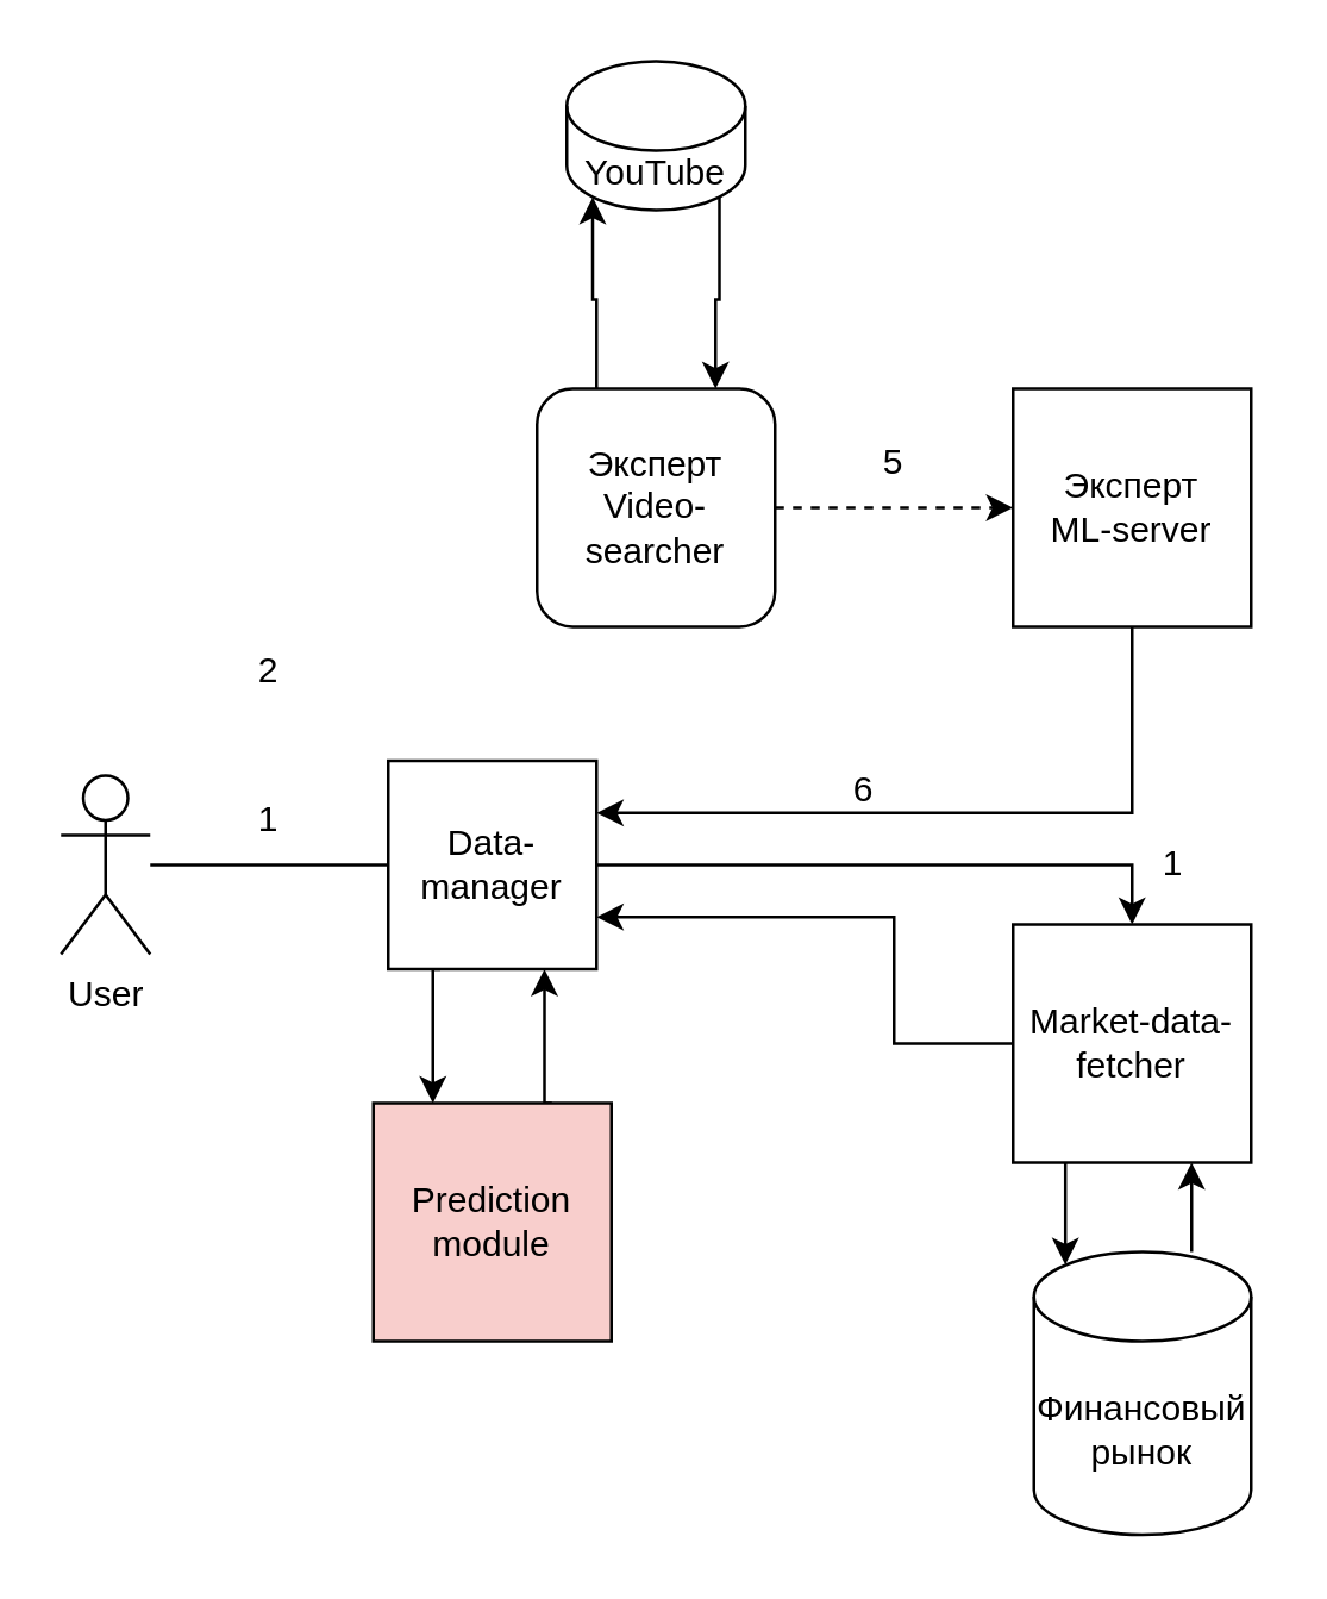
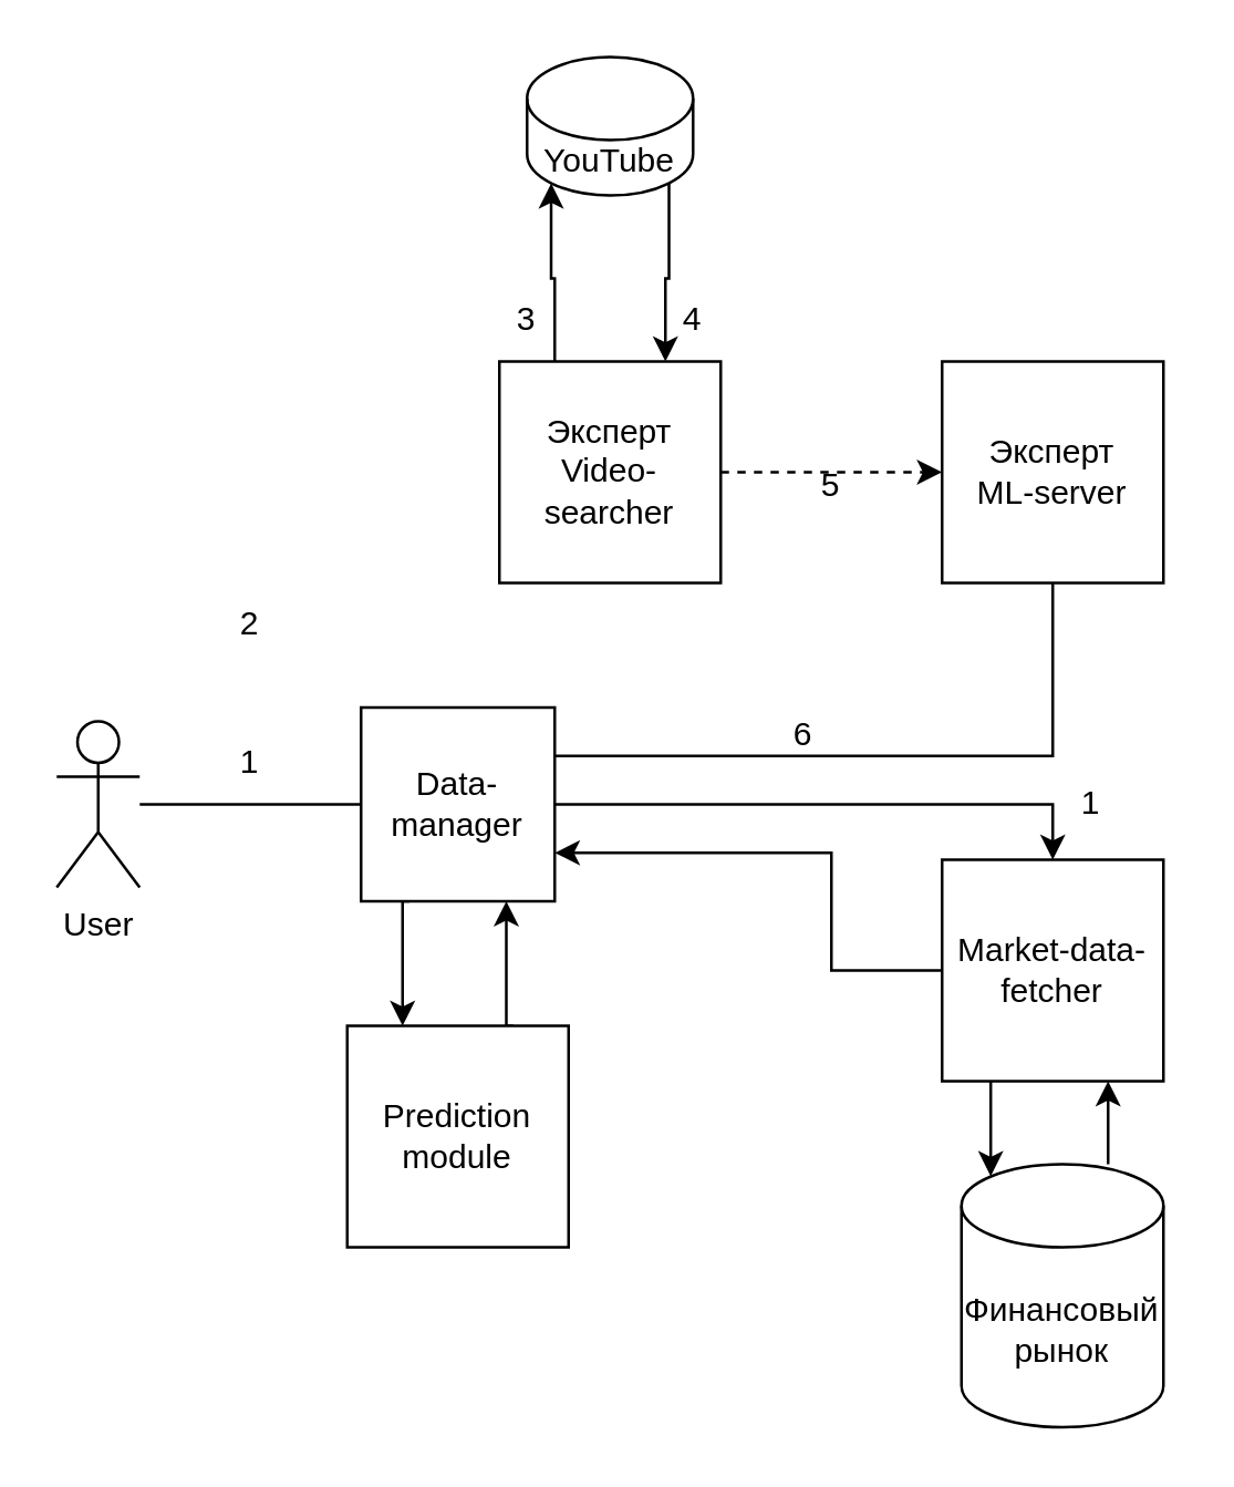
  <mxCell id="0" />
  <mxCell id="1" parent="0" />
  <mxCell id="2" style="edgeStyle=orthogonalEdgeStyle;rounded=0;orthogonalLoop=1;jettySize=auto;html=1;exitX=0.855;exitY=1;exitDx=0;exitDy=-4.35;exitPerimeter=0;entryX=0.75;entryY=0;entryDx=0;entryDy=0;" edge="1" parent="1" source="3" target="16"><mxGeometry relative="1" as="geometry" /></mxCell>
  <mxCell id="3" value="YouTube" style="shape=cylinder3;whiteSpace=wrap;html=1;boundedLbl=1;backgroundOutline=1;size=15;" vertex="1" parent="1"><mxGeometry x="190" y="20" width="60" height="50" as="geometry" /></mxCell>
  <mxCell id="4" style="edgeStyle=orthogonalEdgeStyle;rounded=0;orthogonalLoop=1;jettySize=auto;html=1;entryX=0.75;entryY=1;entryDx=0;entryDy=0;" edge="1" parent="1" source="5" target="8"><mxGeometry relative="1" as="geometry"><Array as="points"><mxPoint x="400" y="410" /><mxPoint x="400" y="410" /></Array></mxGeometry></mxCell>
  <mxCell id="5" value="Финансовый рынок" style="shape=cylinder3;whiteSpace=wrap;html=1;boundedLbl=1;backgroundOutline=1;size=15;" vertex="1" parent="1"><mxGeometry x="347" y="420" width="73" height="95" as="geometry" /></mxCell>
  <mxCell id="6" style="edgeStyle=orthogonalEdgeStyle;rounded=0;orthogonalLoop=1;jettySize=auto;html=1;entryX=0.145;entryY=0;entryDx=0;entryDy=4.35;entryPerimeter=0;" edge="1" parent="1" source="8" target="5"><mxGeometry relative="1" as="geometry"><Array as="points"><mxPoint x="350" y="390" /><mxPoint x="350" y="390" /></Array></mxGeometry></mxCell>
  <mxCell id="7" style="edgeStyle=orthogonalEdgeStyle;rounded=0;orthogonalLoop=1;jettySize=auto;html=1;entryX=1;entryY=0.75;entryDx=0;entryDy=0;" edge="1" parent="1" source="8" target="13"><mxGeometry relative="1" as="geometry"><Array as="points"><mxPoint x="300" y="350" /><mxPoint x="300" y="308" /></Array></mxGeometry></mxCell>
  <mxCell id="8" value="Market-data-fetcher" style="whiteSpace=wrap;html=1;aspect=fixed;" vertex="1" parent="1"><mxGeometry x="340" y="310" width="80" height="80" as="geometry" /></mxCell>
  <mxCell id="9" style="edgeStyle=orthogonalEdgeStyle;rounded=0;orthogonalLoop=1;jettySize=auto;html=1;entryX=0;entryY=0.5;entryDx=0;entryDy=0;endArrow=none;" edge="1" parent="1" source="10" target="13"><mxGeometry relative="1" as="geometry" /></mxCell>
  <mxCell id="10" value="User" style="shape=umlActor;verticalLabelPosition=bottom;verticalAlign=top;html=1;outlineConnect=0;" vertex="1" parent="1"><mxGeometry x="20" y="260" width="30" height="60" as="geometry" /></mxCell>
  <mxCell id="11" style="edgeStyle=orthogonalEdgeStyle;rounded=0;orthogonalLoop=1;jettySize=auto;html=1;entryX=0.5;entryY=0;entryDx=0;entryDy=0;" edge="1" parent="1" source="13" target="8"><mxGeometry relative="1" as="geometry" /></mxCell>
  <mxCell id="12" style="edgeStyle=orthogonalEdgeStyle;rounded=0;orthogonalLoop=1;jettySize=auto;html=1;entryX=0.25;entryY=0;entryDx=0;entryDy=0;exitX=0.25;exitY=1;exitDx=0;exitDy=0;" edge="1" parent="1" source="13" target="20"><mxGeometry relative="1" as="geometry"><Array as="points"><mxPoint x="145" y="325" /></Array></mxGeometry></mxCell>
  <mxCell id="13" value="Data-manager" style="whiteSpace=wrap;html=1;aspect=fixed;" vertex="1" parent="1"><mxGeometry x="130" y="255" width="70" height="70" as="geometry" /></mxCell>
  <mxCell id="14" style="edgeStyle=orthogonalEdgeStyle;rounded=0;orthogonalLoop=1;jettySize=auto;html=1;entryX=0.145;entryY=1;entryDx=0;entryDy=-4.35;entryPerimeter=0;exitX=0.25;exitY=0;exitDx=0;exitDy=0;" edge="1" parent="1" source="16" target="3"><mxGeometry relative="1" as="geometry" /></mxCell>
  <mxCell id="15" style="edgeStyle=orthogonalEdgeStyle;rounded=0;orthogonalLoop=1;jettySize=auto;html=1;entryX=0;entryY=0.5;entryDx=0;entryDy=0;dashed=1;" edge="1" parent="1" source="16" target="18"><mxGeometry relative="1" as="geometry" /></mxCell>
- <mxCell id="16" value="Эксперт&lt;br&gt;Video-searcher" style="whiteSpace=wrap;html=1;aspect=fixed;rounded=1;" vertex="1" parent="1"><mxGeometry x="180" y="130" width="80" height="80" as="geometry" /></mxCell>
- <mxCell id="17" style="edgeStyle=orthogonalEdgeStyle;rounded=0;orthogonalLoop=1;jettySize=auto;html=1;entryX=1;entryY=0.25;entryDx=0;entryDy=0;" edge="1" parent="1" source="18" target="13"><mxGeometry relative="1" as="geometry"><Array as="points"><mxPoint x="380" y="273" /></Array></mxGeometry></mxCell>
+ <mxCell id="16" value="Эксперт&lt;br&gt;Video-searcher" style="whiteSpace=wrap;html=1;aspect=fixed;" vertex="1" parent="1"><mxGeometry x="180" y="130" width="80" height="80" as="geometry" /></mxCell>
+ <mxCell id="17" style="edgeStyle=orthogonalEdgeStyle;rounded=0;orthogonalLoop=1;jettySize=auto;html=1;entryX=1;entryY=0.25;entryDx=0;entryDy=0;endArrow=none;" edge="1" parent="1" source="18" target="13"><mxGeometry relative="1" as="geometry"><Array as="points"><mxPoint x="380" y="273" /></Array></mxGeometry></mxCell>
  <mxCell id="18" value="Эксперт&lt;br&gt;ML-server" style="whiteSpace=wrap;html=1;aspect=fixed;" vertex="1" parent="1"><mxGeometry x="340" y="130" width="80" height="80" as="geometry" /></mxCell>
  <mxCell id="19" style="edgeStyle=orthogonalEdgeStyle;rounded=0;orthogonalLoop=1;jettySize=auto;html=1;entryX=0.75;entryY=1;entryDx=0;entryDy=0;exitX=0.75;exitY=0;exitDx=0;exitDy=0;" edge="1" parent="1" source="20" target="13"><mxGeometry relative="1" as="geometry"><Array as="points"><mxPoint x="182" y="370" /></Array></mxGeometry></mxCell>
- <mxCell id="20" value="Prediction module" style="whiteSpace=wrap;html=1;aspect=fixed;fillColor=#f8cecc;" vertex="1" parent="1"><mxGeometry x="125" y="370" width="80" height="80" as="geometry" /></mxCell>
+ <mxCell id="20" value="Prediction module" style="whiteSpace=wrap;html=1;aspect=fixed;" vertex="1" parent="1"><mxGeometry x="125" y="370" width="80" height="80" as="geometry" /></mxCell>
  <mxCell id="21" value="1" style="text;strokeColor=none;align=center;fillColor=none;html=1;verticalAlign=middle;whiteSpace=wrap;rounded=0;" vertex="1" parent="1"><mxGeometry x="60" y="260" width="60" height="30" as="geometry" /></mxCell>
  <mxCell id="22" value="2" style="text;strokeColor=none;align=center;fillColor=none;html=1;verticalAlign=middle;whiteSpace=wrap;rounded=0;" vertex="1" parent="1"><mxGeometry x="60" y="210" width="60" height="30" as="geometry" /></mxCell>
- <mxCell id="25" value="5" style="text;strokeColor=none;align=center;fillColor=none;html=1;verticalAlign=middle;whiteSpace=wrap;rounded=0;" vertex="1" parent="1"><mxGeometry x="270" y="140" width="60" height="30" as="geometry" /></mxCell>
+ <mxCell id="23" value="3" style="text;strokeColor=none;align=center;fillColor=none;html=1;verticalAlign=middle;whiteSpace=wrap;rounded=0;" vertex="1" parent="1"><mxGeometry x="160" y="100" width="60" height="30" as="geometry" /></mxCell>
+ <mxCell id="24" value="4" style="text;strokeColor=none;align=center;fillColor=none;html=1;verticalAlign=middle;whiteSpace=wrap;rounded=0;" vertex="1" parent="1"><mxGeometry x="220" y="100" width="60" height="30" as="geometry" /></mxCell>
+ <mxCell id="25" value="5" style="text;strokeColor=none;align=center;fillColor=none;html=1;verticalAlign=middle;whiteSpace=wrap;rounded=0;" vertex="1" parent="1"><mxGeometry x="270" y="160" width="60" height="30" as="geometry" /></mxCell>
  <mxCell id="26" value="6" style="text;strokeColor=none;align=center;fillColor=none;html=1;verticalAlign=middle;whiteSpace=wrap;rounded=0;" vertex="1" parent="1"><mxGeometry x="220" y="250" width="140" height="30" as="geometry" /></mxCell>
  <mxCell id="27" value="1" style="text;strokeColor=none;align=center;fillColor=none;html=1;verticalAlign=middle;whiteSpace=wrap;rounded=0;" vertex="1" parent="1"><mxGeometry x="364" y="275" width="60" height="30" as="geometry" /></mxCell>
